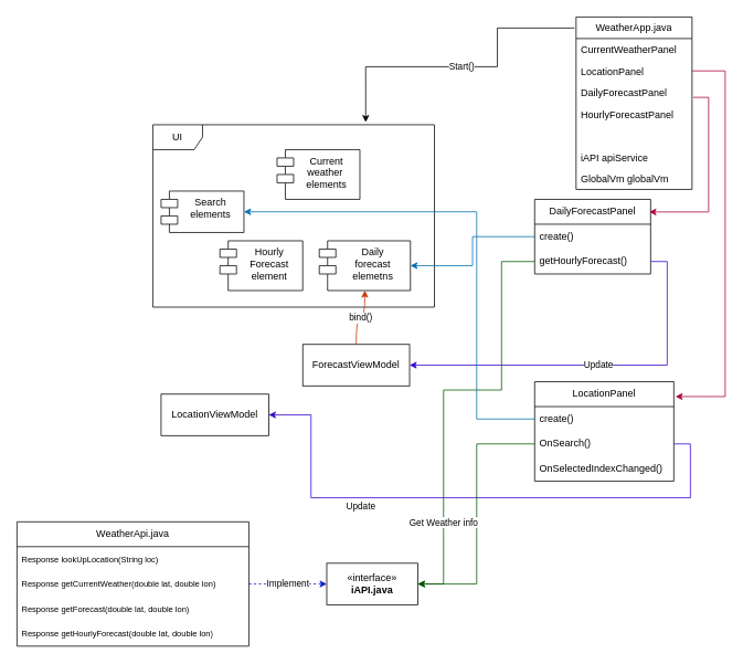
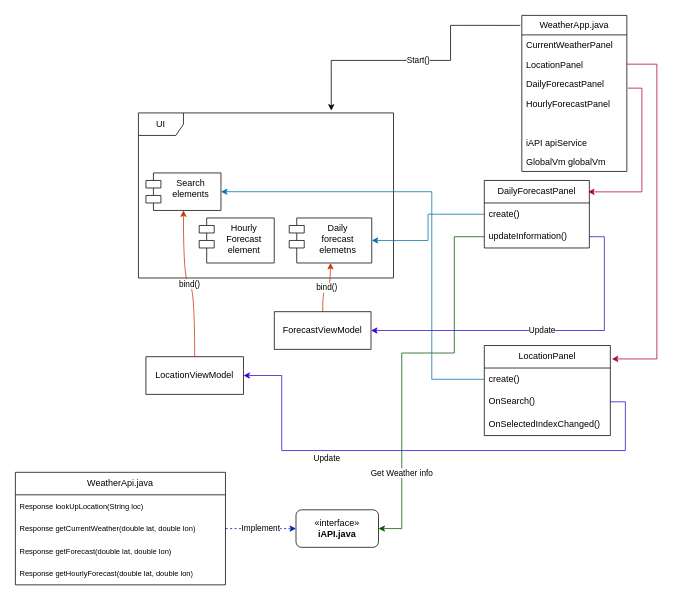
  <mxCell id="0" />
  <mxCell id="1" parent="0" />
  <mxCell id="2" value="UI" style="shape=umlFrame;whiteSpace=wrap;html=1;pointerEvents=0;" vertex="1" parent="1"><mxGeometry x="184" y="150" width="340" height="220" as="geometry" /></mxCell>
- <mxCell id="3" value="Current weather&amp;nbsp;&lt;br&gt;elements" style="shape=module;align=left;spacingLeft=20;align=center;verticalAlign=top;whiteSpace=wrap;html=1;" vertex="1" parent="1"><mxGeometry x="334" y="180" width="100" height="60" as="geometry" /></mxCell>
  <mxCell id="4" value="Daily&lt;br&gt;forecast &lt;br&gt;elemetns" style="shape=module;align=left;spacingLeft=20;align=center;verticalAlign=top;whiteSpace=wrap;html=1;" vertex="1" parent="1"><mxGeometry x="385" y="290" width="110" height="60" as="geometry" /></mxCell>
  <mxCell id="5" value="Search &lt;br&gt;elements" style="shape=module;align=left;spacingLeft=20;align=center;verticalAlign=top;whiteSpace=wrap;html=1;" vertex="1" parent="1"><mxGeometry x="194" y="230" width="100" height="50" as="geometry" /></mxCell>
  <mxCell id="6" value="WeatherApp.java" style="swimlane;fontStyle=0;childLayout=stackLayout;horizontal=1;startSize=26;fillColor=none;horizontalStack=0;resizeParent=1;resizeParentMax=0;resizeLast=0;collapsible=1;marginBottom=0;whiteSpace=wrap;html=1;" vertex="1" parent="1"><mxGeometry x="695" y="20" width="140" height="208" as="geometry" /></mxCell>
  <mxCell id="7" value="CurrentWeatherPanel" style="text;strokeColor=none;fillColor=none;align=left;verticalAlign=top;spacingLeft=4;spacingRight=4;overflow=hidden;rotatable=0;points=[[0,0.5],[1,0.5]];portConstraint=eastwest;whiteSpace=wrap;html=1;" vertex="1" parent="6"><mxGeometry y="26" width="140" height="26" as="geometry" /></mxCell>
  <mxCell id="8" value="LocationPanel" style="text;strokeColor=none;fillColor=none;align=left;verticalAlign=top;spacingLeft=4;spacingRight=4;overflow=hidden;rotatable=0;points=[[0,0.5],[1,0.5]];portConstraint=eastwest;whiteSpace=wrap;html=1;" vertex="1" parent="6"><mxGeometry y="52" width="140" height="26" as="geometry" /></mxCell>
  <mxCell id="9" value="DailyForecastPanel" style="text;strokeColor=none;fillColor=none;align=left;verticalAlign=top;spacingLeft=4;spacingRight=4;overflow=hidden;rotatable=0;points=[[0,0.5],[1,0.5]];portConstraint=eastwest;whiteSpace=wrap;html=1;" vertex="1" parent="6"><mxGeometry y="78" width="140" height="26" as="geometry" /></mxCell>
  <mxCell id="10" value="HourlyForecastPanel" style="text;strokeColor=none;fillColor=none;align=left;verticalAlign=top;spacingLeft=4;spacingRight=4;overflow=hidden;rotatable=0;points=[[0,0.5],[1,0.5]];portConstraint=eastwest;whiteSpace=wrap;html=1;" vertex="1" parent="6"><mxGeometry y="104" width="140" height="26" as="geometry" /></mxCell>
  <mxCell id="11" style="text;strokeColor=none;fillColor=none;align=left;verticalAlign=top;spacingLeft=4;spacingRight=4;overflow=hidden;rotatable=0;points=[[0,0.5],[1,0.5]];portConstraint=eastwest;whiteSpace=wrap;html=1;" vertex="1" parent="6"><mxGeometry y="130" width="140" height="26" as="geometry" /></mxCell>
  <mxCell id="12" value="iAPI apiService" style="text;strokeColor=none;fillColor=none;align=left;verticalAlign=top;spacingLeft=4;spacingRight=4;overflow=hidden;rotatable=0;points=[[0,0.5],[1,0.5]];portConstraint=eastwest;whiteSpace=wrap;html=1;" vertex="1" parent="6"><mxGeometry y="156" width="140" height="26" as="geometry" /></mxCell>
  <mxCell id="13" value="GlobalVm globalVm" style="text;strokeColor=none;fillColor=none;align=left;verticalAlign=top;spacingLeft=4;spacingRight=4;overflow=hidden;rotatable=0;points=[[0,0.5],[1,0.5]];portConstraint=eastwest;whiteSpace=wrap;html=1;" vertex="1" parent="6"><mxGeometry y="182" width="140" height="26" as="geometry" /></mxCell>
  <mxCell id="14" value="Start()" style="edgeStyle=orthogonalEdgeStyle;rounded=0;orthogonalLoop=1;jettySize=auto;html=1;entryX=0.756;entryY=-0.014;entryDx=0;entryDy=0;entryPerimeter=0;exitX=-0.014;exitY=0.064;exitDx=0;exitDy=0;exitPerimeter=0;" edge="1" parent="1" source="6" target="2"><mxGeometry relative="1" as="geometry"><Array as="points"><mxPoint x="600" y="33" /><mxPoint x="600" y="80" /><mxPoint x="441" y="80" /></Array></mxGeometry></mxCell>
+ <mxCell id="15" value="bind()" style="edgeStyle=orthogonalEdgeStyle;rounded=0;orthogonalLoop=1;jettySize=auto;html=1;entryX=0.5;entryY=1;entryDx=0;entryDy=0;curved=1;fillColor=#fa6800;strokeColor=#C73500;" edge="1" source="16" parent="1" target="5"><mxGeometry relative="1" as="geometry"><mxPoint x="394" y="220" as="targetPoint" /></mxGeometry></mxCell>
  <mxCell id="16" value="LocationViewModel" style="html=1;whiteSpace=wrap;" vertex="1" parent="1"><mxGeometry x="194" y="475" width="130" height="50" as="geometry" /></mxCell>
  <mxCell id="17" value="bind()" style="edgeStyle=orthogonalEdgeStyle;rounded=0;orthogonalLoop=1;jettySize=auto;html=1;entryX=0.5;entryY=1;entryDx=0;entryDy=0;curved=1;fillColor=#fa6800;strokeColor=#C73500;" edge="1" source="18" parent="1" target="4"><mxGeometry relative="1" as="geometry"><mxPoint x="183.5" y="500" as="targetPoint" /></mxGeometry></mxCell>
  <mxCell id="18" value="ForecastViewModel" style="html=1;whiteSpace=wrap;" vertex="1" parent="1"><mxGeometry x="365" y="415" width="129" height="50" as="geometry" /></mxCell>
- <mxCell id="19" value="«interface»&lt;br&gt;&lt;b&gt;iAPI.java&lt;/b&gt;" style="html=1;whiteSpace=wrap;" vertex="1" parent="1"><mxGeometry x="394" y="679" width="110" height="50" as="geometry" /></mxCell>
+ <mxCell id="19" value="«interface»&lt;br&gt;&lt;b&gt;iAPI.java&lt;/b&gt;" style="html=1;whiteSpace=wrap;rounded=1;" vertex="1" parent="1"><mxGeometry x="394" y="679" width="110" height="50" as="geometry" /></mxCell>
  <mxCell id="20" value="Implement" style="edgeStyle=orthogonalEdgeStyle;rounded=0;orthogonalLoop=1;jettySize=auto;html=1;entryX=0;entryY=0.5;entryDx=0;entryDy=0;fillColor=#0050ef;strokeColor=#001DBC;dashed=1;" edge="1" parent="1" source="21" target="19"><mxGeometry relative="1" as="geometry" /></mxCell>
  <mxCell id="21" value="&lt;font style=&quot;font-size: 12px;&quot;&gt;WeatherApi.java&lt;/font&gt;" style="swimlane;fontStyle=0;childLayout=stackLayout;horizontal=1;startSize=30;horizontalStack=0;resizeParent=1;resizeParentMax=0;resizeLast=0;collapsible=1;marginBottom=0;whiteSpace=wrap;html=1;fontSize=10;" vertex="1" parent="1"><mxGeometry x="20" y="629" width="280" height="150" as="geometry" /></mxCell>
  <mxCell id="22" value="&lt;font style=&quot;font-size: 10px;&quot;&gt;Response lookUpLocation(String loc)&lt;/font&gt;" style="text;strokeColor=none;fillColor=none;align=left;verticalAlign=middle;spacingLeft=4;spacingRight=4;overflow=hidden;points=[[0,0.5],[1,0.5]];portConstraint=eastwest;rotatable=0;whiteSpace=wrap;html=1;" vertex="1" parent="21"><mxGeometry y="30" width="280" height="30" as="geometry" /></mxCell>
  <mxCell id="23" value="Response getCurrentWeather(double lat, double lon)" style="text;strokeColor=none;fillColor=none;align=left;verticalAlign=middle;spacingLeft=4;spacingRight=4;overflow=hidden;points=[[0,0.5],[1,0.5]];portConstraint=eastwest;rotatable=0;whiteSpace=wrap;html=1;fontSize=10;" vertex="1" parent="21"><mxGeometry y="60" width="280" height="30" as="geometry" /></mxCell>
  <mxCell id="24" value="Response getForecast(double lat, double lon)" style="text;strokeColor=none;fillColor=none;align=left;verticalAlign=middle;spacingLeft=4;spacingRight=4;overflow=hidden;points=[[0,0.5],[1,0.5]];portConstraint=eastwest;rotatable=0;whiteSpace=wrap;html=1;fontSize=10;" vertex="1" parent="21"><mxGeometry y="90" width="280" height="30" as="geometry" /></mxCell>
  <mxCell id="25" value="Response getHourlyForecast(double lat, double lon)" style="text;strokeColor=none;fillColor=none;align=left;verticalAlign=middle;spacingLeft=4;spacingRight=4;overflow=hidden;points=[[0,0.5],[1,0.5]];portConstraint=eastwest;rotatable=0;whiteSpace=wrap;html=1;fontSize=10;" vertex="1" parent="21"><mxGeometry y="120" width="280" height="30" as="geometry" /></mxCell>
  <mxCell id="26" value="DailyForecastPanel" style="swimlane;fontStyle=0;childLayout=stackLayout;horizontal=1;startSize=30;horizontalStack=0;resizeParent=1;resizeParentMax=0;resizeLast=0;collapsible=1;marginBottom=0;whiteSpace=wrap;html=1;" vertex="1" parent="1"><mxGeometry x="645" y="240" width="140" height="90" as="geometry" /></mxCell>
  <mxCell id="27" value="create()" style="text;strokeColor=none;fillColor=none;align=left;verticalAlign=middle;spacingLeft=4;spacingRight=4;overflow=hidden;points=[[0,0.5],[1,0.5]];portConstraint=eastwest;rotatable=0;whiteSpace=wrap;html=1;" vertex="1" parent="26"><mxGeometry y="30" width="140" height="30" as="geometry" /></mxCell>
- <mxCell id="28" value="getHourlyForecast()" style="text;strokeColor=none;fillColor=none;align=left;verticalAlign=middle;spacingLeft=4;spacingRight=4;overflow=hidden;points=[[0,0.5],[1,0.5]];portConstraint=eastwest;rotatable=0;whiteSpace=wrap;html=1;" vertex="1" parent="26"><mxGeometry y="60" width="140" height="30" as="geometry" /></mxCell>
+ <mxCell id="28" value="updateInformation()" style="text;strokeColor=none;fillColor=none;align=left;verticalAlign=middle;spacingLeft=4;spacingRight=4;overflow=hidden;points=[[0,0.5],[1,0.5]];portConstraint=eastwest;rotatable=0;whiteSpace=wrap;html=1;" vertex="1" parent="26"><mxGeometry y="60" width="140" height="30" as="geometry" /></mxCell>
  <mxCell id="29" value="LocationPanel" style="swimlane;fontStyle=0;childLayout=stackLayout;horizontal=1;startSize=30;horizontalStack=0;resizeParent=1;resizeParentMax=0;resizeLast=0;collapsible=1;marginBottom=0;whiteSpace=wrap;html=1;" vertex="1" parent="1"><mxGeometry x="645" y="460" width="168" height="120" as="geometry" /></mxCell>
  <mxCell id="30" value="create()" style="text;strokeColor=none;fillColor=none;align=left;verticalAlign=middle;spacingLeft=4;spacingRight=4;overflow=hidden;points=[[0,0.5],[1,0.5]];portConstraint=eastwest;rotatable=0;whiteSpace=wrap;html=1;" vertex="1" parent="29"><mxGeometry y="30" width="168" height="30" as="geometry" /></mxCell>
  <mxCell id="31" value="OnSearch()" style="text;strokeColor=none;fillColor=none;align=left;verticalAlign=middle;spacingLeft=4;spacingRight=4;overflow=hidden;points=[[0,0.5],[1,0.5]];portConstraint=eastwest;rotatable=0;whiteSpace=wrap;html=1;" vertex="1" parent="29"><mxGeometry y="60" width="168" height="30" as="geometry" /></mxCell>
  <mxCell id="32" value="OnSelectedIndexChanged()" style="text;strokeColor=none;fillColor=none;align=left;verticalAlign=middle;spacingLeft=4;spacingRight=4;overflow=hidden;points=[[0,0.5],[1,0.5]];portConstraint=eastwest;rotatable=0;whiteSpace=wrap;html=1;" vertex="1" parent="29"><mxGeometry y="90" width="168" height="30" as="geometry" /></mxCell>
  <mxCell id="33" style="edgeStyle=orthogonalEdgeStyle;rounded=0;orthogonalLoop=1;jettySize=auto;html=1;entryX=0.988;entryY=0.169;entryDx=0;entryDy=0;exitX=1.009;exitY=0.729;exitDx=0;exitDy=0;entryPerimeter=0;exitPerimeter=0;fillColor=#d80073;strokeColor=#A50040;" edge="1" parent="1" source="9" target="26"><mxGeometry relative="1" as="geometry"><mxPoint y="111" as="sourcePoint" x="835" /><mxPoint x="784.44" y="255.03" as="targetPoint" /><Array as="points"><mxPoint x="855" y="117" /><mxPoint x="855" y="255" /></Array></mxGeometry></mxCell>
  <mxCell id="34" style="edgeStyle=orthogonalEdgeStyle;rounded=0;orthogonalLoop=1;jettySize=auto;html=1;exitX=1;exitY=0.5;exitDx=0;exitDy=0;entryX=1.012;entryY=0.149;entryDx=0;entryDy=0;entryPerimeter=0;fillColor=#d80073;strokeColor=#A50040;" edge="1" parent="1" source="8" target="29"><mxGeometry relative="1" as="geometry"><mxPoint x="795" y="534" as="targetPoint" /><Array as="points"><mxPoint x="875" y="85" /><mxPoint x="875" y="478" /></Array></mxGeometry></mxCell>
  <mxCell id="35" value="Update" style="edgeStyle=orthogonalEdgeStyle;rounded=0;orthogonalLoop=1;jettySize=auto;html=1;entryX=1;entryY=0.5;entryDx=0;entryDy=0;fillColor=#6a00ff;strokeColor=#3700CC;exitX=1;exitY=0.5;exitDx=0;exitDy=0;" edge="1" parent="1" source="28" target="18"><mxGeometry relative="1" as="geometry" /></mxCell>
  <mxCell id="36" value="Update" style="edgeStyle=orthogonalEdgeStyle;rounded=0;orthogonalLoop=1;jettySize=auto;html=1;entryX=1;entryY=0.5;entryDx=0;entryDy=0;fillColor=#6a00ff;strokeColor=#3700CC;exitX=1;exitY=0.5;exitDx=0;exitDy=0;" edge="1" parent="1" source="31" target="16"><mxGeometry x="0.392" y="10" relative="1" as="geometry"><Array as="points"><mxPoint x="833" y="535" /><mxPoint x="833" y="600" /><mxPoint x="375" y="600" /><mxPoint x="375" y="500" /></Array><mxPoint as="offset" /></mxGeometry></mxCell>
- <mxCell id="37" style="edgeStyle=orthogonalEdgeStyle;rounded=0;orthogonalLoop=1;jettySize=auto;html=1;entryX=1;entryY=0.5;entryDx=0;entryDy=0;fillColor=#008a00;strokeColor=#005700;" edge="1" parent="1" source="31" target="19"><mxGeometry relative="1" as="geometry"><Array as="points"><mxPoint x="575" y="535" /><mxPoint x="575" y="704" /></Array></mxGeometry></mxCell>
  <mxCell id="38" value="Get Weather info" style="edgeStyle=orthogonalEdgeStyle;rounded=0;orthogonalLoop=1;jettySize=auto;html=1;entryX=1;entryY=0.5;entryDx=0;entryDy=0;fillColor=#008a00;strokeColor=#005700;" edge="1" parent="1" source="28" target="19"><mxGeometry x="0.604" relative="1" as="geometry"><Array as="points"><mxPoint x="605" y="315" /><mxPoint x="605" y="470" /><mxPoint x="535" y="470" /><mxPoint x="535" y="704" /></Array><mxPoint as="offset" /></mxGeometry></mxCell>
  <mxCell id="39" style="edgeStyle=orthogonalEdgeStyle;rounded=0;orthogonalLoop=1;jettySize=auto;html=1;entryX=1;entryY=0.5;entryDx=0;entryDy=0;fillColor=#1ba1e2;strokeColor=#006EAF;" edge="1" parent="1" source="27" target="4"><mxGeometry relative="1" as="geometry" /></mxCell>
  <mxCell id="40" style="edgeStyle=orthogonalEdgeStyle;rounded=0;orthogonalLoop=1;jettySize=auto;html=1;entryX=1;entryY=0.5;entryDx=0;entryDy=0;fillColor=#1ba1e2;strokeColor=#006EAF;" edge="1" parent="1" source="30" target="5"><mxGeometry relative="1" as="geometry"><Array as="points"><mxPoint x="575" y="505" /><mxPoint x="575" y="255" /></Array></mxGeometry></mxCell>
  <mxCell id="41" value="Hourly&lt;br&gt;Forecast&lt;br&gt;element" style="shape=module;align=left;spacingLeft=20;align=center;verticalAlign=top;whiteSpace=wrap;html=1;" vertex="1" parent="1"><mxGeometry x="265" y="290" width="100" height="60" as="geometry" /></mxCell>
